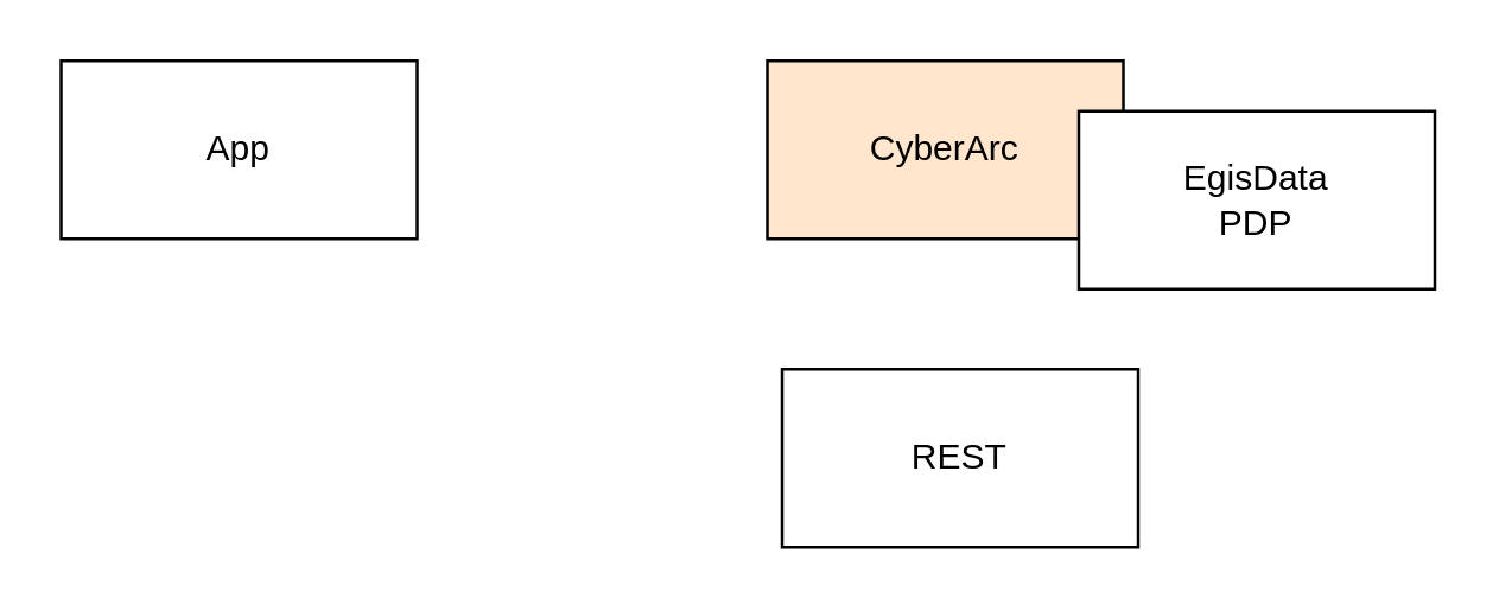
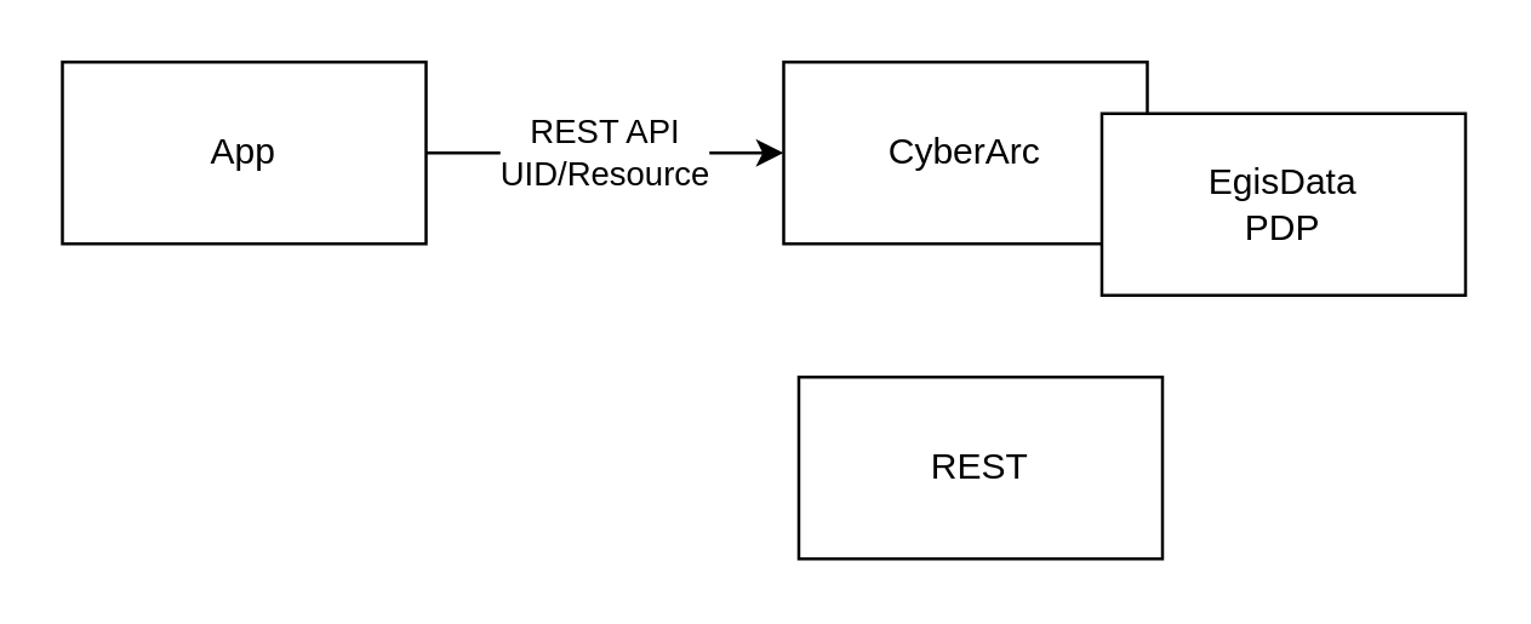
  <mxCell id="0" />
  <mxCell id="1" parent="0" />
+ <mxCell id="2" value="REST API&lt;br&gt;UID/Resource" style="edgeStyle=orthogonalEdgeStyle;rounded=0;orthogonalLoop=1;jettySize=auto;html=1;" edge="1" parent="1" source="3" target="4"><mxGeometry relative="1" as="geometry" /></mxCell>
  <mxCell id="3" value="App" style="rounded=0;whiteSpace=wrap;html=1;" vertex="1" parent="1"><mxGeometry x="20" y="20" width="120" height="60" as="geometry" /></mxCell>
- <mxCell id="4" value="CyberArc" style="rounded=0;whiteSpace=wrap;html=1;fillColor=#ffe6cc;" vertex="1" parent="1"><mxGeometry x="258" y="20" width="120" height="60" as="geometry" /></mxCell>
+ <mxCell id="4" value="CyberArc" style="rounded=0;whiteSpace=wrap;html=1;" vertex="1" parent="1"><mxGeometry x="258" y="20" width="120" height="60" as="geometry" /></mxCell>
  <mxCell id="5" value="REST" style="rounded=0;whiteSpace=wrap;html=1;" vertex="1" parent="1"><mxGeometry x="263" y="124" width="120" height="60" as="geometry" /></mxCell>
  <mxCell id="6" value="EgisData&lt;br&gt;PDP" style="rounded=0;whiteSpace=wrap;html=1;" vertex="1" parent="1"><mxGeometry x="363" y="37" width="120" height="60" as="geometry" /></mxCell>
